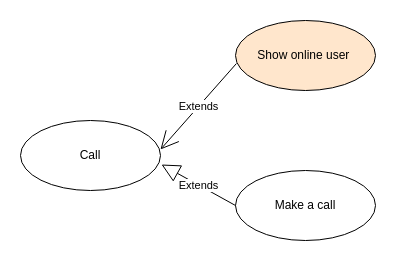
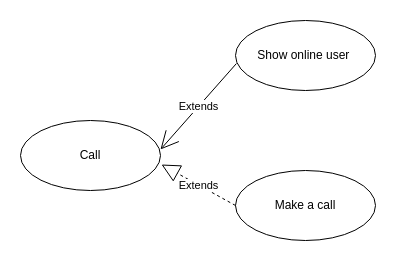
  <mxCell id="0" />
  <mxCell id="1" parent="0" />
  <mxCell id="2" value="Call" style="ellipse;whiteSpace=wrap;html=1;" vertex="1" parent="1"><mxGeometry x="20" y="120" width="140" height="70" as="geometry" /></mxCell>
- <mxCell id="3" value="Show online user&amp;nbsp;" style="ellipse;whiteSpace=wrap;html=1;fillColor=#ffe6cc;" vertex="1" parent="1"><mxGeometry x="235" y="20" width="140" height="70" as="geometry" /></mxCell>
+ <mxCell id="3" value="Show online user&amp;nbsp;" style="ellipse;whiteSpace=wrap;html=1;" vertex="1" parent="1"><mxGeometry x="235" y="20" width="140" height="70" as="geometry" /></mxCell>
  <mxCell id="4" value="Make a call" style="ellipse;whiteSpace=wrap;html=1;" vertex="1" parent="1"><mxGeometry x="235" y="170" width="140" height="70" as="geometry" /></mxCell>
  <mxCell id="5" value="Extends" style="endArrow=open;endSize=16;endFill=0;html=1;exitX=0.007;exitY=0.614;exitDx=0;exitDy=0;exitPerimeter=0;entryX=1;entryY=0.414;entryDx=0;entryDy=0;entryPerimeter=0;" edge="1" parent="1" source="3" target="2"><mxGeometry width="160" relative="1" as="geometry"><mxPoint x="290" y="180" as="sourcePoint" /><mxPoint x="450" y="180" as="targetPoint" /></mxGeometry></mxCell>
- <mxCell id="6" value="Extends" style="endArrow=block;endSize=16;endFill=0;html=1;exitX=0;exitY=0.5;exitDx=0;exitDy=0;entryX=1.007;entryY=0.629;entryDx=0;entryDy=0;entryPerimeter=0;" edge="1" parent="1" source="4" target="2"><mxGeometry width="160" relative="1" as="geometry"><mxPoint x="290" y="180" as="sourcePoint" /><mxPoint x="450" y="180" as="targetPoint" /></mxGeometry></mxCell>
+ <mxCell id="6" value="Extends" style="endArrow=block;endSize=16;endFill=0;html=1;exitX=0;exitY=0.5;exitDx=0;exitDy=0;entryX=1.007;entryY=0.629;entryDx=0;entryDy=0;entryPerimeter=0;dashed=1;" edge="1" parent="1" source="4" target="2"><mxGeometry width="160" relative="1" as="geometry"><mxPoint x="290" y="180" as="sourcePoint" /><mxPoint x="450" y="180" as="targetPoint" /></mxGeometry></mxCell>
